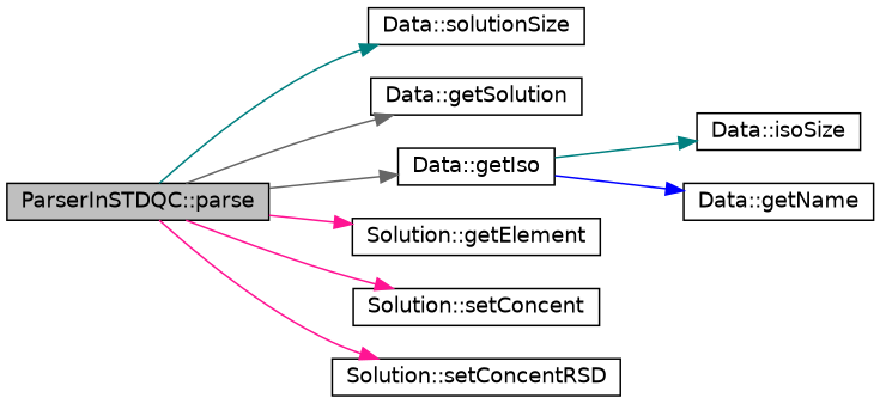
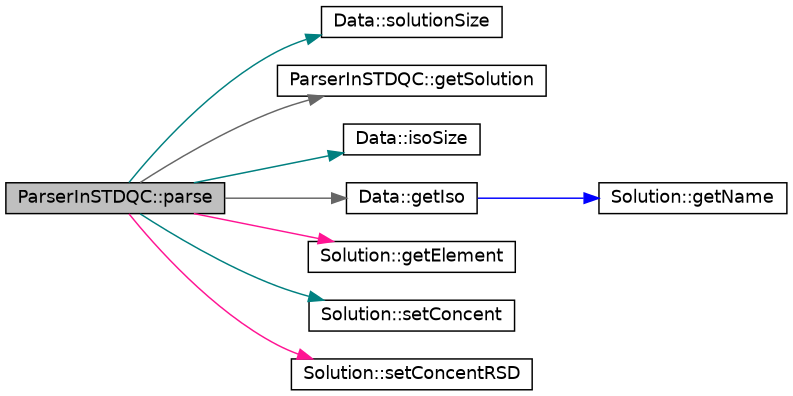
  digraph {
    rankdir=LR
    node [color=black fillcolor=white fontname=Helvetica fontsize=12 shape=record style=filled]
    edge [color=teal fontname=Helvetica fontsize=12 labelfontname=Helvetica labelfontsize=12 style=solid]
    n1 [fillcolor=grey75 fontcolor=black height=0.2 label="ParserInSTDQC::parse" width=0.4]
    n2 [height=0.2 label="Data::solutionSize" width=0.4]
-   n3 [height=0.2 label="Data::getSolution" width=0.4]
+   n3 [height=0.2 label="ParserInSTDQC::getSolution" width=0.4]
    n4 [height=0.2 label="Data::isoSize" width=0.4]
    n5 [height=0.2 label="Data::getIso" width=0.4]
    n6 [height=0.2 label="Solution::getElement" width=0.4]
    n7 [height=0.2 label="Solution::setConcent" width=0.4]
    n8 [height=0.2 label="Solution::setConcentRSD" width=0.4]
-   n9 [height=0.2 label="Data::getName" width=0.4]
+   n9 [height=0.2 label="Solution::getName" width=0.4]
    n1 -> n2
    n1 -> n3 [color=gray40]
-   n5 -> n4
+   n1 -> n4
    n1 -> n5 [color=gray40]
    n1 -> n6 [color=deeppink]
-   n1 -> n7 [color=deeppink]
+   n1 -> n7
    n1 -> n8 [color=deeppink]
    n5 -> n9 [color=blue]
  }
